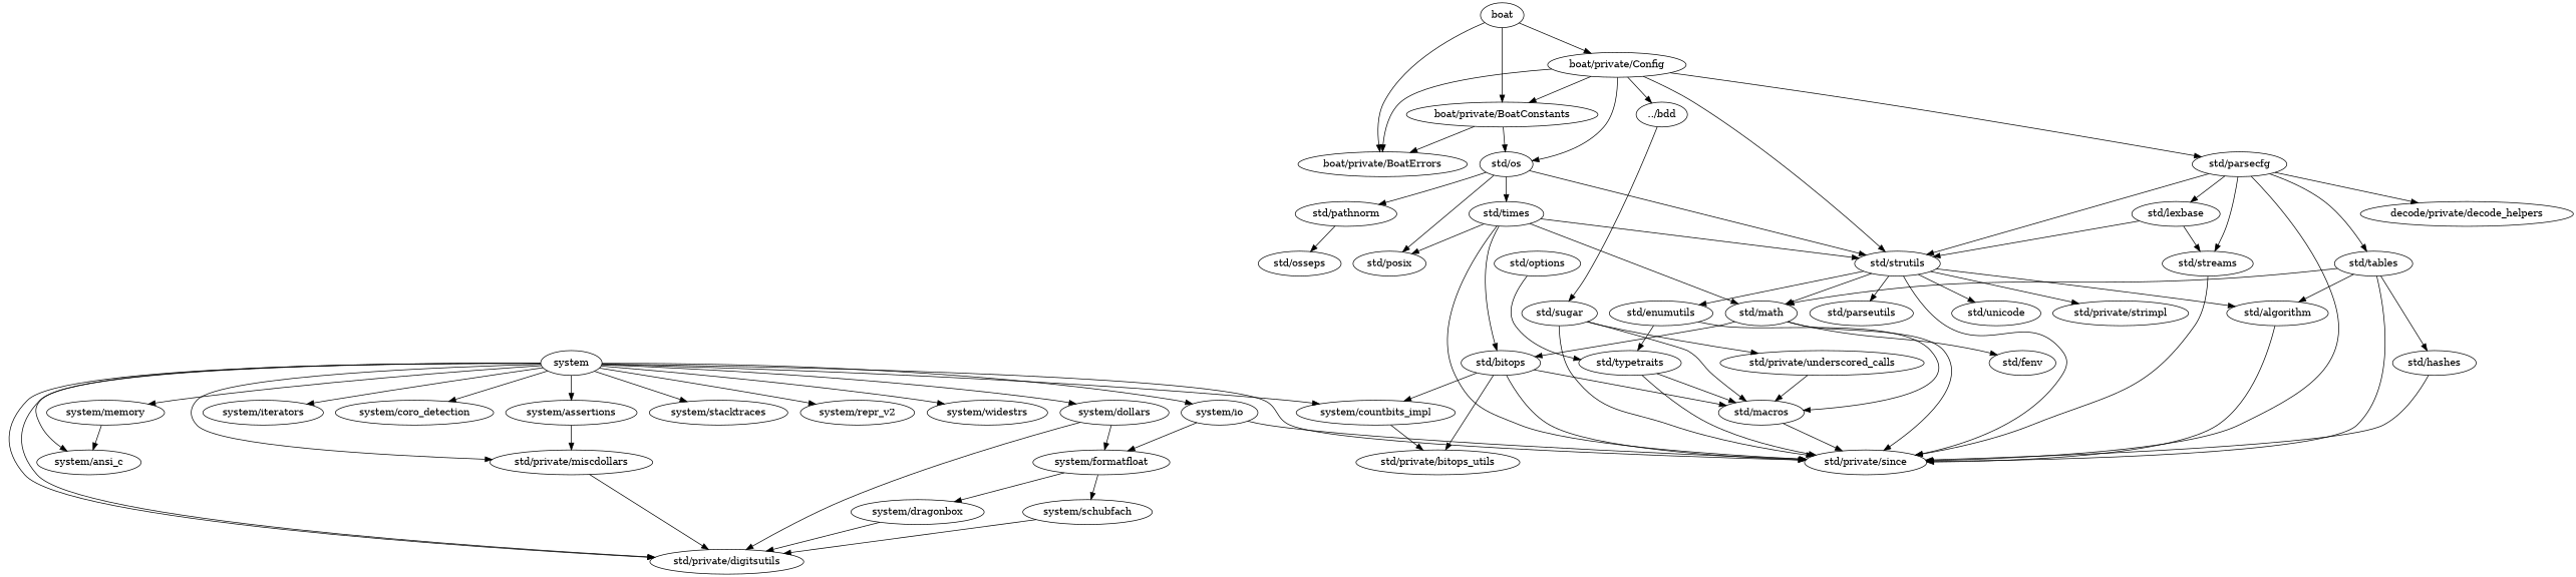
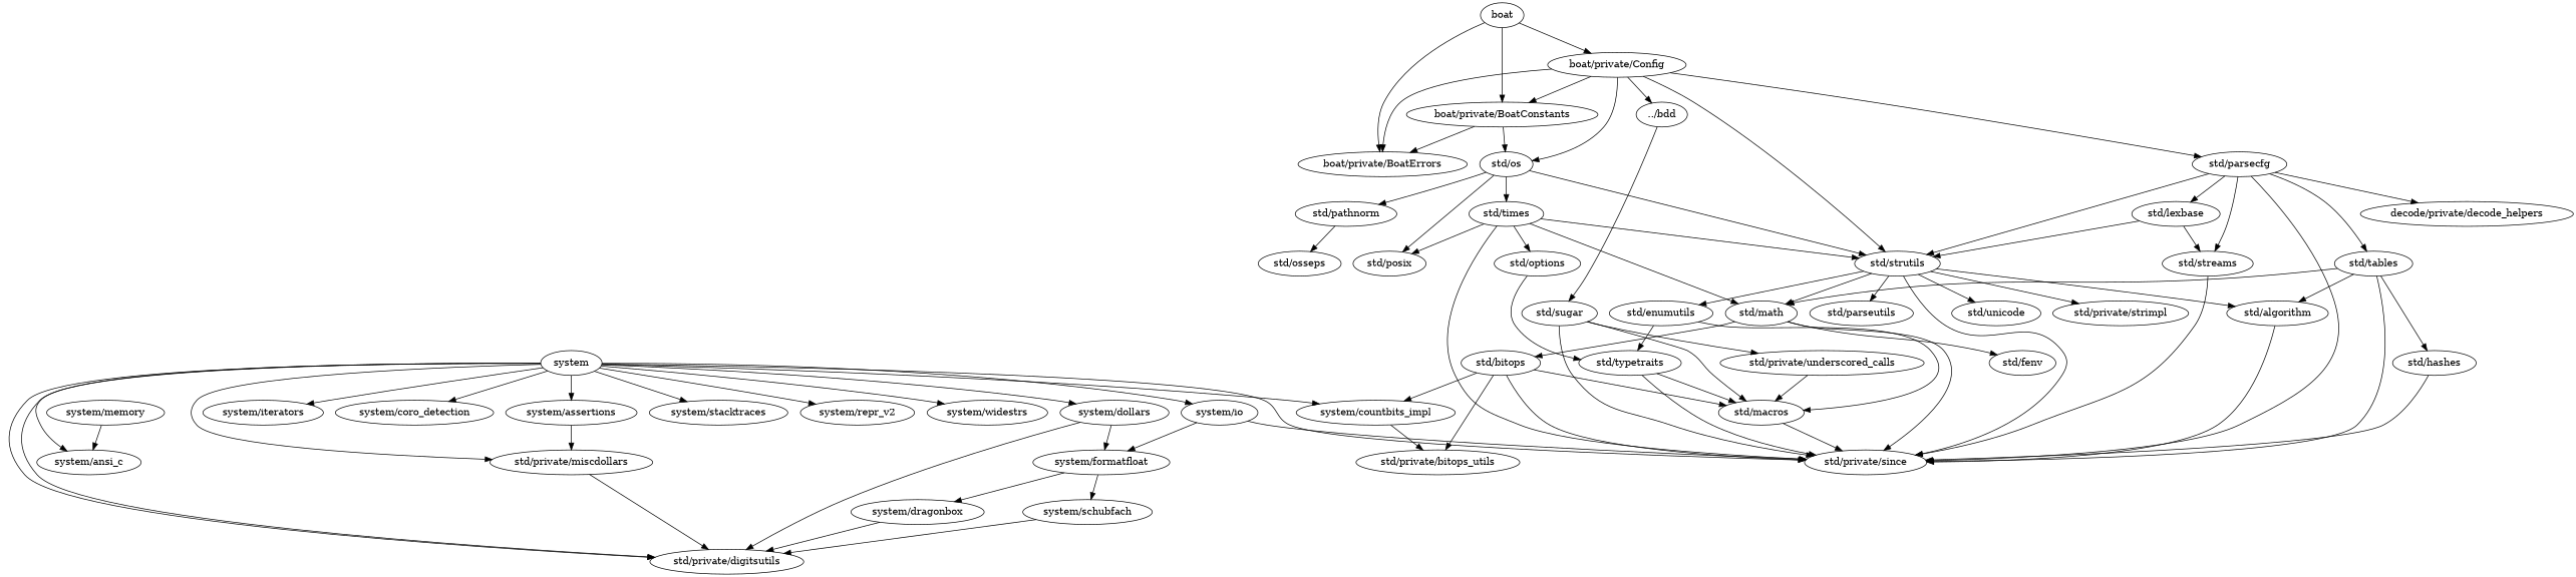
  digraph {
    fontname="DejaVu Serif"
    node [fontname="DejaVu Serif"]
    edge [fontname="DejaVu Serif"]
    system
    "std/private/since"
    "system/memory"
    "system/ansi_c"
    "std/private/miscdollars"
    "std/private/digitsutils"
    "system/assertions"
    "system/iterators"
    "system/coro_detection"
    "system/dollars"
    "system/countbits_impl"
    "system/stacktraces"
    "system/repr_v2"
    "system/widestrs"
    "system/io"
    "system/formatfloat"
    "std/private/bitops_utils"
    "system/dragonbox"
    "system/schubfach"
    "std/os"
    "std/strutils"
    "std/pathnorm"
    "std/times"
    "std/posix"
    "std/parseutils"
    "std/math"
    "std/algorithm"
    "std/enumutils"
    "std/unicode"
    "std/private/strimpl"
    "std/osseps"
    "std/options"
    "std/bitops"
    "std/fenv"
    "std/macros"
    "std/typetraits"
    "boat/private/BoatConstants"
    "boat/private/BoatErrors"
    "std/sugar"
    "std/private/underscored_calls"
    "../bdd"
    "boat/private/Config"
    "std/parsecfg"
    "std/streams"
    "std/lexbase"
    "std/tables"
    n47 [label="decode/private/decode_helpers"]
    "std/hashes"
    boat
    system -> "std/private/since"
-   system -> "system/memory"
    system -> "system/ansi_c"
    system -> "std/private/miscdollars"
    system -> "std/private/digitsutils"
    system -> "std/private/digitsutils"
    system -> "system/assertions"
    system -> "system/iterators"
    system -> "system/coro_detection"
    system -> "system/dollars"
    system -> "system/countbits_impl"
    system -> "system/stacktraces"
    system -> "system/repr_v2"
    system -> "system/widestrs"
    system -> "system/io"
    "system/memory" -> "system/ansi_c"
    "std/private/miscdollars" -> "std/private/digitsutils"
    "system/assertions" -> "std/private/miscdollars"
    "system/dollars" -> "std/private/digitsutils"
    "system/dollars" -> "system/formatfloat"
    "system/countbits_impl" -> "std/private/bitops_utils"
    "system/io" -> "std/private/since"
    "system/io" -> "system/formatfloat"
    "system/formatfloat" -> "system/dragonbox"
    "system/formatfloat" -> "system/schubfach"
    "system/dragonbox" -> "std/private/digitsutils"
    "system/schubfach" -> "std/private/digitsutils"
    "std/os" -> "std/strutils"
    "std/os" -> "std/pathnorm"
    "std/os" -> "std/times"
    "std/os" -> "std/posix"
    "std/strutils" -> "std/private/since"
    "std/strutils" -> "std/parseutils"
    "std/strutils" -> "std/math"
    "std/strutils" -> "std/algorithm"
    "std/strutils" -> "std/enumutils"
    "std/strutils" -> "std/unicode"
    "std/strutils" -> "std/private/strimpl"
    "std/pathnorm" -> "std/osseps"
    "std/times" -> "std/private/since"
    "std/times" -> "std/strutils"
    "std/times" -> "std/posix"
    "std/times" -> "std/math"
-   "std/times" -> "std/bitops"
+   "std/times" -> "std/options"
    "std/math" -> "std/private/since"
    "std/math" -> "std/bitops"
    "std/math" -> "std/fenv"
    "std/algorithm" -> "std/private/since"
    "std/enumutils" -> "std/macros"
    "std/enumutils" -> "std/typetraits"
    "std/options" -> "std/typetraits"
    "std/bitops" -> "std/private/since"
    "std/bitops" -> "system/countbits_impl"
    "std/bitops" -> "std/private/bitops_utils"
    "std/bitops" -> "std/macros"
    "std/macros" -> "std/private/since"
    "std/typetraits" -> "std/private/since"
    "std/typetraits" -> "std/macros"
    "boat/private/BoatConstants" -> "std/os"
    "boat/private/BoatConstants" -> "boat/private/BoatErrors"
    "std/sugar" -> "std/private/since"
    "std/sugar" -> "std/macros"
    "std/sugar" -> "std/private/underscored_calls"
    "std/private/underscored_calls" -> "std/macros"
    "../bdd" -> "std/sugar"
    "boat/private/Config" -> "std/os"
    "boat/private/Config" -> "std/strutils"
    "boat/private/Config" -> "boat/private/BoatConstants"
    "boat/private/Config" -> "boat/private/BoatErrors"
    "boat/private/Config" -> "../bdd"
    "boat/private/Config" -> "std/parsecfg"
    "std/parsecfg" -> "std/private/since"
    "std/parsecfg" -> "std/strutils"
    "std/parsecfg" -> "std/streams"
    "std/parsecfg" -> "std/lexbase"
    "std/parsecfg" -> "std/tables"
    "std/parsecfg" -> n47
    "std/streams" -> "std/private/since"
    "std/lexbase" -> "std/strutils"
    "std/lexbase" -> "std/streams"
    "std/tables" -> "std/private/since"
    "std/tables" -> "std/math"
    "std/tables" -> "std/algorithm"
    "std/tables" -> "std/hashes"
    "std/hashes" -> "std/private/since"
    boat -> "boat/private/BoatConstants"
    boat -> "boat/private/BoatErrors"
    boat -> "boat/private/Config"
  }
